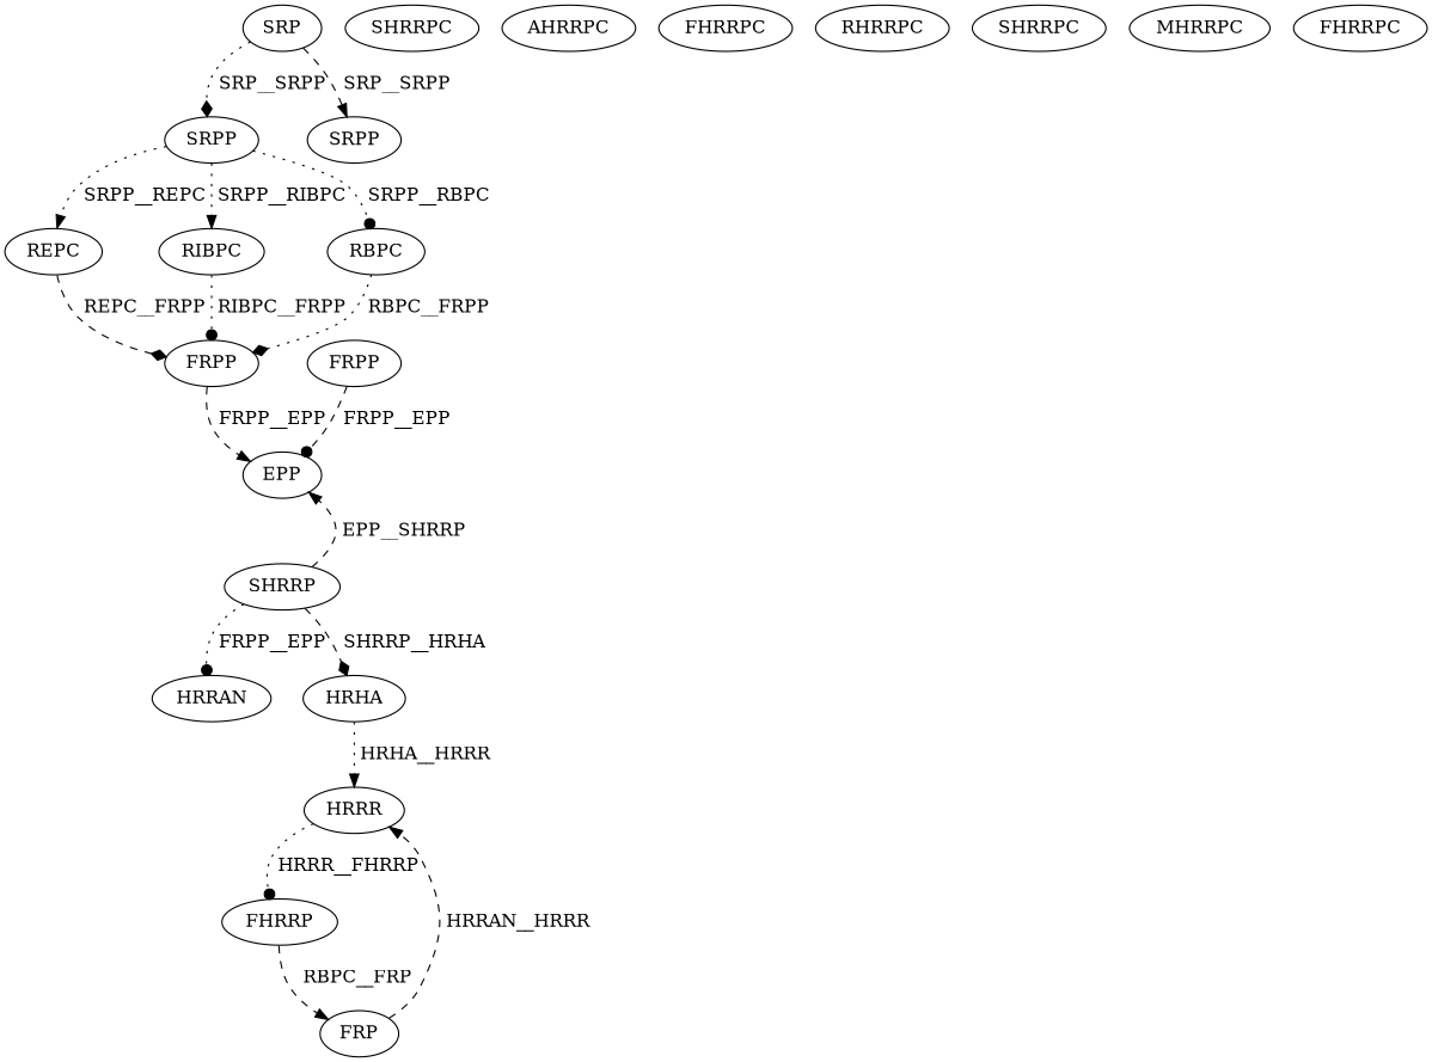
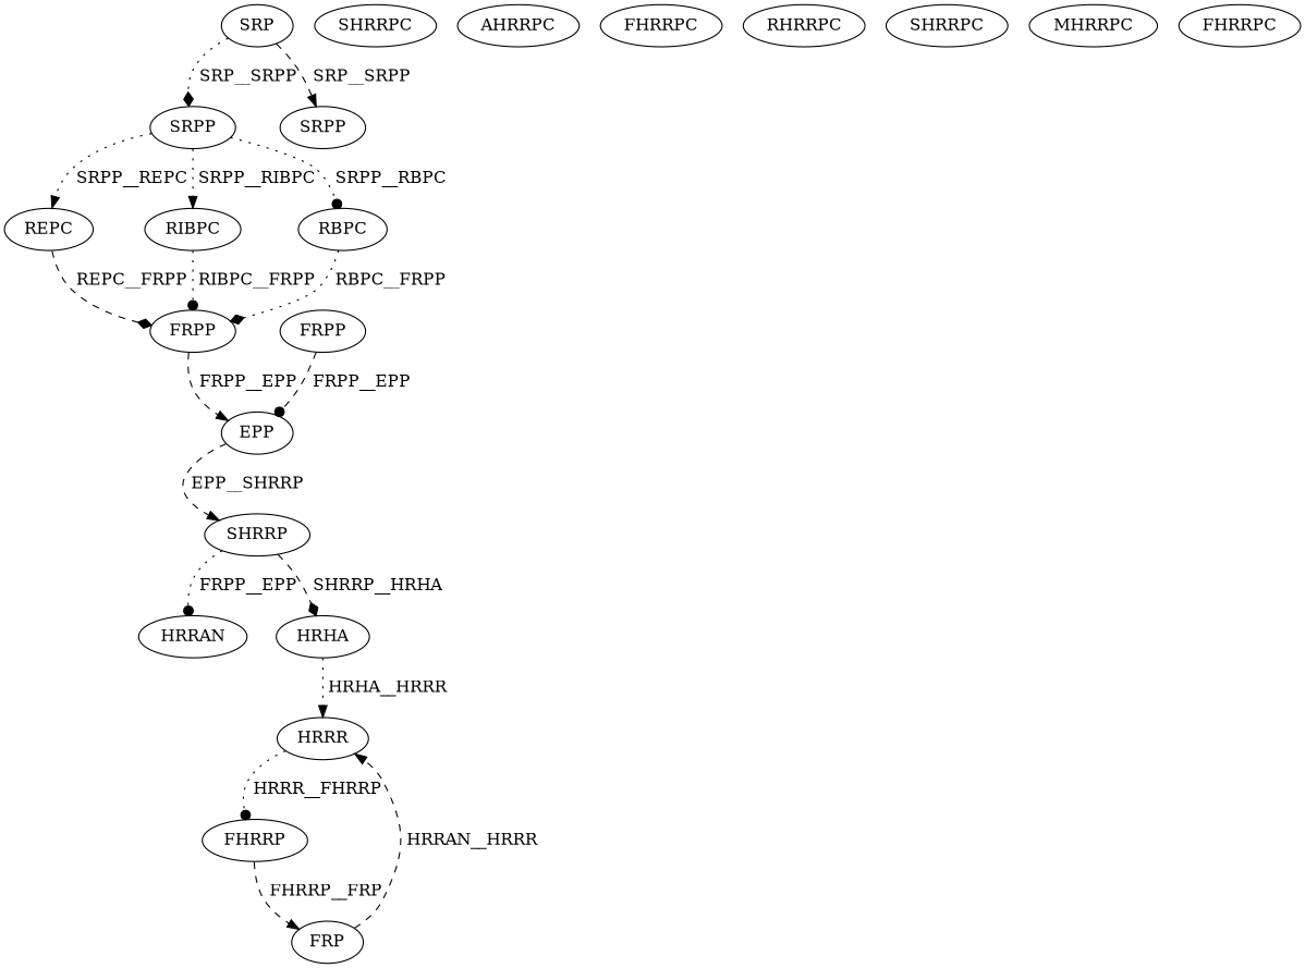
  digraph {
    node [color=black fontcolor=black]
    edge [arrowhead=normal color=black fontcolor=black style=dotted]
    n1 [label=SRP]
    n2 [label=SRPP]
    n3 [label=SRPP]
    n4 [label=REPC]
    n5 [label=RIBPC]
    n6 [label=RBPC]
    n7 [label=FRPP]
    n8 [label=FRPP]
    n9 [label=EPP]
    n10 [label=SHRRP]
    n11 [label=HRRAN]
    n12 [label=HRHA]
    n13 [label=HRRR]
    n14 [label=FHRRP]
    n15 [label=SHRRPC]
    n16 [label=AHRRPC]
    n17 [label=FHRRPC]
    n18 [label=RHRRPC]
    n19 [label=SHRRPC]
    n20 [label=MHRRPC]
    n21 [label=FHRRPC]
    n22 [label=FRP]
    n1 -> n2 [arrowhead=diamond label=" SRP__SRPP"]
    n1 -> n3 [label=" SRP__SRPP" style=dashed]
    n2 -> n4 [label=" SRPP__REPC"]
    n2 -> n5 [label=" SRPP__RIBPC"]
    n2 -> n6 [arrowhead=dot label=" SRPP__RBPC"]
    n4 -> n7 [arrowhead=diamond label=" REPC__FRPP" style=dashed]
    n5 -> n7 [arrowhead=dot label=" RIBPC__FRPP"]
    n6 -> n7 [arrowhead=diamond label=" RBPC__FRPP"]
    n7 -> n9 [label=" FRPP__EPP" style=dashed]
    n8 -> n9 [arrowhead=dot label=" FRPP__EPP" style=dashed]
-   n10 -> n9 [label=" EPP__SHRRP" style=dashed]
+   n9 -> n10 [label=" EPP__SHRRP" style=dashed]
    n10 -> n11 [arrowhead=dot label=" FRPP__EPP"]
    n10 -> n12 [arrowhead=diamond label=" SHRRP__HRHA" style=dashed]
    n12 -> n13 [label=" HRHA__HRRR"]
    n13 -> n14 [arrowhead=dot label=" HRRR__FHRRP"]
-   n14 -> n22 [label=" RBPC__FRP" style=dashed]
+   n14 -> n22 [label=" FHRRP__FRP" style=dashed]
    n22 -> n13 [label=" HRRAN__HRRR" style=dashed]
  }
